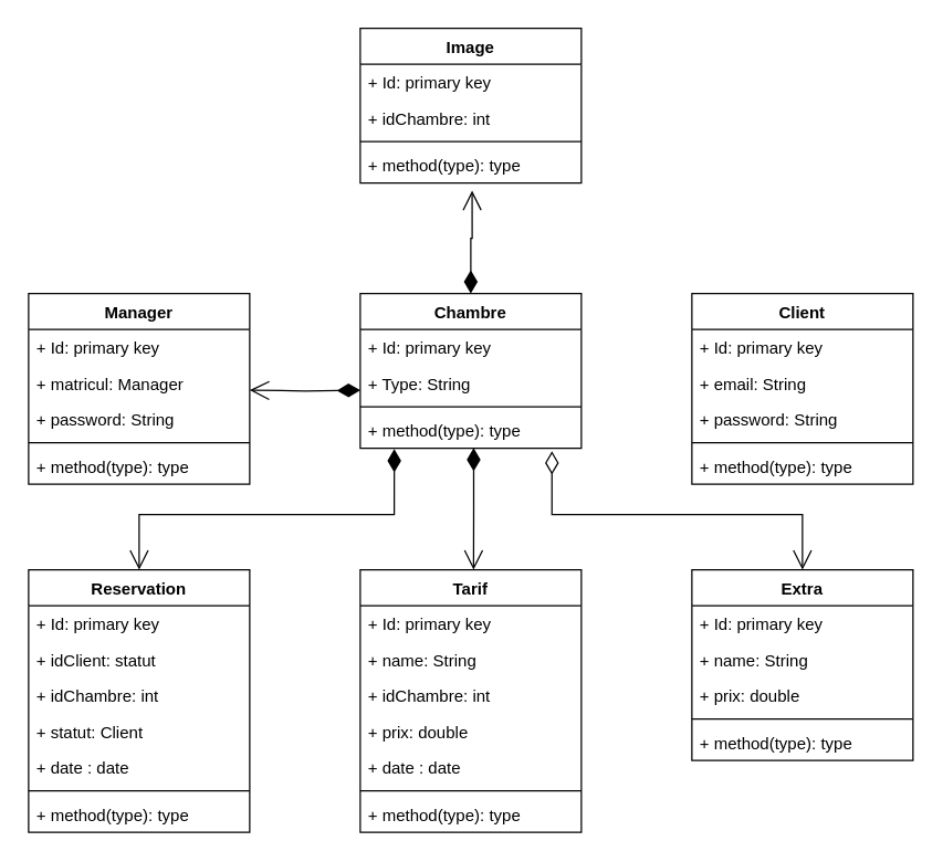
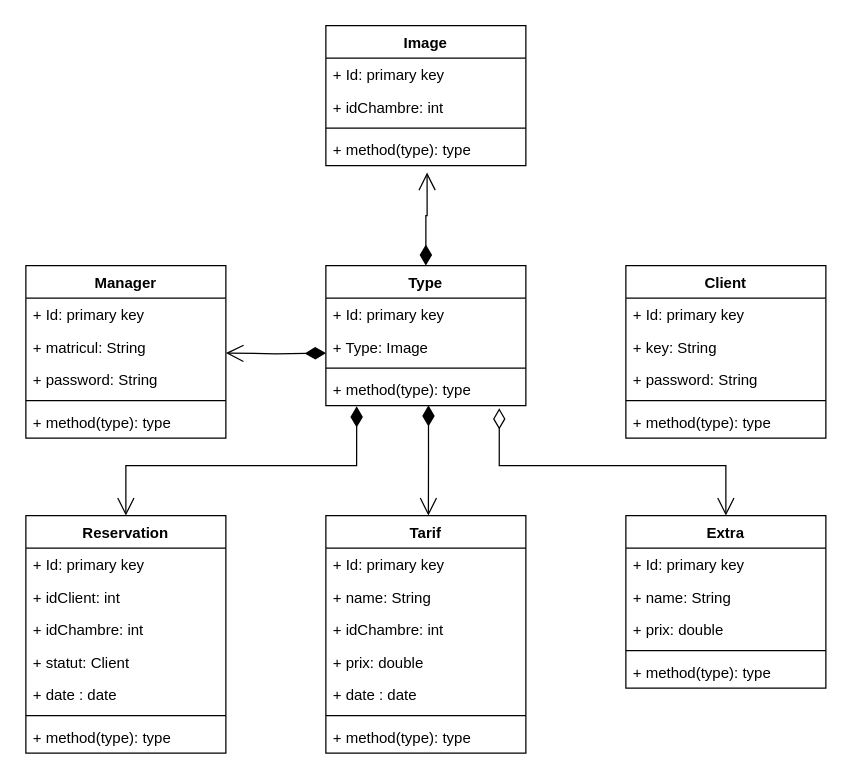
  <mxCell id="0" />
  <mxCell id="1" parent="0" />
  <mxCell id="2" value="Manager" style="swimlane;fontStyle=1;align=center;verticalAlign=top;childLayout=stackLayout;horizontal=1;startSize=26;horizontalStack=0;resizeParent=1;resizeParentMax=0;resizeLast=0;collapsible=1;marginBottom=0;" vertex="1" parent="1"><mxGeometry x="20" y="212" width="160" height="138" as="geometry" /></mxCell>
  <mxCell id="3" value="+ Id: primary key" style="text;strokeColor=none;fillColor=none;align=left;verticalAlign=top;spacingLeft=4;spacingRight=4;overflow=hidden;rotatable=0;points=[[0,0.5],[1,0.5]];portConstraint=eastwest;" vertex="1" parent="2"><mxGeometry y="26" width="160" height="26" as="geometry" /></mxCell>
- <mxCell id="4" value="+ matricul: Manager" style="text;strokeColor=none;fillColor=none;align=left;verticalAlign=top;spacingLeft=4;spacingRight=4;overflow=hidden;rotatable=0;points=[[0,0.5],[1,0.5]];portConstraint=eastwest;" vertex="1" parent="2"><mxGeometry y="52" width="160" height="26" as="geometry" /></mxCell>
+ <mxCell id="4" value="+ matricul: String" style="text;strokeColor=none;fillColor=none;align=left;verticalAlign=top;spacingLeft=4;spacingRight=4;overflow=hidden;rotatable=0;points=[[0,0.5],[1,0.5]];portConstraint=eastwest;" vertex="1" parent="2"><mxGeometry y="52" width="160" height="26" as="geometry" /></mxCell>
  <mxCell id="5" value="+ password: String" style="text;strokeColor=none;fillColor=none;align=left;verticalAlign=top;spacingLeft=4;spacingRight=4;overflow=hidden;rotatable=0;points=[[0,0.5],[1,0.5]];portConstraint=eastwest;" vertex="1" parent="2"><mxGeometry y="78" width="160" height="26" as="geometry" /></mxCell>
  <mxCell id="6" value="" style="line;strokeWidth=1;fillColor=none;align=left;verticalAlign=middle;spacingTop=-1;spacingLeft=3;spacingRight=3;rotatable=0;labelPosition=right;points=[];portConstraint=eastwest;strokeColor=inherit;" vertex="1" parent="2"><mxGeometry y="104" width="160" height="8" as="geometry" /></mxCell>
  <mxCell id="7" value="+ method(type): type" style="text;strokeColor=none;fillColor=none;align=left;verticalAlign=top;spacingLeft=4;spacingRight=4;overflow=hidden;rotatable=0;points=[[0,0.5],[1,0.5]];portConstraint=eastwest;" vertex="1" parent="2"><mxGeometry y="112" width="160" height="26" as="geometry" /></mxCell>
- <mxCell id="8" value="Chambre" style="swimlane;fontStyle=1;align=center;verticalAlign=top;childLayout=stackLayout;horizontal=1;startSize=26;horizontalStack=0;resizeParent=1;resizeParentMax=0;resizeLast=0;collapsible=1;marginBottom=0;" vertex="1" parent="1"><mxGeometry x="260" y="212" width="160" height="112" as="geometry" /></mxCell>
+ <mxCell id="8" value="Type" style="swimlane;fontStyle=1;align=center;verticalAlign=top;childLayout=stackLayout;horizontal=1;startSize=26;horizontalStack=0;resizeParent=1;resizeParentMax=0;resizeLast=0;collapsible=1;marginBottom=0;" vertex="1" parent="1"><mxGeometry x="260" y="212" width="160" height="112" as="geometry" /></mxCell>
  <mxCell id="9" value="+ Id: primary key" style="text;strokeColor=none;fillColor=none;align=left;verticalAlign=top;spacingLeft=4;spacingRight=4;overflow=hidden;rotatable=0;points=[[0,0.5],[1,0.5]];portConstraint=eastwest;" vertex="1" parent="8"><mxGeometry y="26" width="160" height="26" as="geometry" /></mxCell>
- <mxCell id="10" value="+ Type: String" style="text;strokeColor=none;fillColor=none;align=left;verticalAlign=top;spacingLeft=4;spacingRight=4;overflow=hidden;rotatable=0;points=[[0,0.5],[1,0.5]];portConstraint=eastwest;" vertex="1" parent="8"><mxGeometry y="52" width="160" height="26" as="geometry" /></mxCell>
+ <mxCell id="10" value="+ Type: Image" style="text;strokeColor=none;fillColor=none;align=left;verticalAlign=top;spacingLeft=4;spacingRight=4;overflow=hidden;rotatable=0;points=[[0,0.5],[1,0.5]];portConstraint=eastwest;" vertex="1" parent="8"><mxGeometry y="52" width="160" height="26" as="geometry" /></mxCell>
  <mxCell id="11" value="" style="line;strokeWidth=1;fillColor=none;align=left;verticalAlign=middle;spacingTop=-1;spacingLeft=3;spacingRight=3;rotatable=0;labelPosition=right;points=[];portConstraint=eastwest;strokeColor=inherit;" vertex="1" parent="8"><mxGeometry y="78" width="160" height="8" as="geometry" /></mxCell>
  <mxCell id="12" value="+ method(type): type" style="text;strokeColor=none;fillColor=none;align=left;verticalAlign=top;spacingLeft=4;spacingRight=4;overflow=hidden;rotatable=0;points=[[0,0.5],[1,0.5]];portConstraint=eastwest;" vertex="1" parent="8"><mxGeometry y="86" width="160" height="26" as="geometry" /></mxCell>
  <mxCell id="13" value="Client" style="swimlane;fontStyle=1;align=center;verticalAlign=top;childLayout=stackLayout;horizontal=1;startSize=26;horizontalStack=0;resizeParent=1;resizeParentMax=0;resizeLast=0;collapsible=1;marginBottom=0;" vertex="1" parent="1"><mxGeometry x="500" y="212" width="160" height="138" as="geometry" /></mxCell>
  <mxCell id="14" value="+ Id: primary key" style="text;strokeColor=none;fillColor=none;align=left;verticalAlign=top;spacingLeft=4;spacingRight=4;overflow=hidden;rotatable=0;points=[[0,0.5],[1,0.5]];portConstraint=eastwest;" vertex="1" parent="13"><mxGeometry y="26" width="160" height="26" as="geometry" /></mxCell>
- <mxCell id="15" value="+ email: String" style="text;strokeColor=none;fillColor=none;align=left;verticalAlign=top;spacingLeft=4;spacingRight=4;overflow=hidden;rotatable=0;points=[[0,0.5],[1,0.5]];portConstraint=eastwest;" vertex="1" parent="13"><mxGeometry y="52" width="160" height="26" as="geometry" /></mxCell>
+ <mxCell id="15" value="+ key: String" style="text;strokeColor=none;fillColor=none;align=left;verticalAlign=top;spacingLeft=4;spacingRight=4;overflow=hidden;rotatable=0;points=[[0,0.5],[1,0.5]];portConstraint=eastwest;" vertex="1" parent="13"><mxGeometry y="52" width="160" height="26" as="geometry" /></mxCell>
  <mxCell id="16" value="+ password: String" style="text;strokeColor=none;fillColor=none;align=left;verticalAlign=top;spacingLeft=4;spacingRight=4;overflow=hidden;rotatable=0;points=[[0,0.5],[1,0.5]];portConstraint=eastwest;" vertex="1" parent="13"><mxGeometry y="78" width="160" height="26" as="geometry" /></mxCell>
  <mxCell id="17" value="" style="line;strokeWidth=1;fillColor=none;align=left;verticalAlign=middle;spacingTop=-1;spacingLeft=3;spacingRight=3;rotatable=0;labelPosition=right;points=[];portConstraint=eastwest;strokeColor=inherit;" vertex="1" parent="13"><mxGeometry y="104" width="160" height="8" as="geometry" /></mxCell>
  <mxCell id="18" value="+ method(type): type" style="text;strokeColor=none;fillColor=none;align=left;verticalAlign=top;spacingLeft=4;spacingRight=4;overflow=hidden;rotatable=0;points=[[0,0.5],[1,0.5]];portConstraint=eastwest;" vertex="1" parent="13"><mxGeometry y="112" width="160" height="26" as="geometry" /></mxCell>
  <mxCell id="19" value="Reservation" style="swimlane;fontStyle=1;align=center;verticalAlign=top;childLayout=stackLayout;horizontal=1;startSize=26;horizontalStack=0;resizeParent=1;resizeParentMax=0;resizeLast=0;collapsible=1;marginBottom=0;" vertex="1" parent="1"><mxGeometry x="20" y="412" width="160" height="190" as="geometry" /></mxCell>
  <mxCell id="20" value="+ Id: primary key" style="text;strokeColor=none;fillColor=none;align=left;verticalAlign=top;spacingLeft=4;spacingRight=4;overflow=hidden;rotatable=0;points=[[0,0.5],[1,0.5]];portConstraint=eastwest;" vertex="1" parent="19"><mxGeometry y="26" width="160" height="26" as="geometry" /></mxCell>
- <mxCell id="21" value="+ idClient: statut&#10;" style="text;strokeColor=none;fillColor=none;align=left;verticalAlign=top;spacingLeft=4;spacingRight=4;overflow=hidden;rotatable=0;points=[[0,0.5],[1,0.5]];portConstraint=eastwest;" vertex="1" parent="19"><mxGeometry y="52" width="160" height="26" as="geometry" /></mxCell>
+ <mxCell id="21" value="+ idClient: int&#10;" style="text;strokeColor=none;fillColor=none;align=left;verticalAlign=top;spacingLeft=4;spacingRight=4;overflow=hidden;rotatable=0;points=[[0,0.5],[1,0.5]];portConstraint=eastwest;" vertex="1" parent="19"><mxGeometry y="52" width="160" height="26" as="geometry" /></mxCell>
  <mxCell id="22" value="+ idChambre: int&#10;" style="text;strokeColor=none;fillColor=none;align=left;verticalAlign=top;spacingLeft=4;spacingRight=4;overflow=hidden;rotatable=0;points=[[0,0.5],[1,0.5]];portConstraint=eastwest;" vertex="1" parent="19"><mxGeometry y="78" width="160" height="26" as="geometry" /></mxCell>
  <mxCell id="23" value="+ statut: Client" style="text;strokeColor=none;fillColor=none;align=left;verticalAlign=top;spacingLeft=4;spacingRight=4;overflow=hidden;rotatable=0;points=[[0,0.5],[1,0.5]];portConstraint=eastwest;" vertex="1" parent="19"><mxGeometry y="104" width="160" height="26" as="geometry" /></mxCell>
  <mxCell id="24" value="+ date : date" style="text;strokeColor=none;fillColor=none;align=left;verticalAlign=top;spacingLeft=4;spacingRight=4;overflow=hidden;rotatable=0;points=[[0,0.5],[1,0.5]];portConstraint=eastwest;" vertex="1" parent="19"><mxGeometry y="130" width="160" height="26" as="geometry" /></mxCell>
  <mxCell id="25" value="" style="line;strokeWidth=1;fillColor=none;align=left;verticalAlign=middle;spacingTop=-1;spacingLeft=3;spacingRight=3;rotatable=0;labelPosition=right;points=[];portConstraint=eastwest;strokeColor=inherit;" vertex="1" parent="19"><mxGeometry y="156" width="160" height="8" as="geometry" /></mxCell>
  <mxCell id="26" value="+ method(type): type" style="text;strokeColor=none;fillColor=none;align=left;verticalAlign=top;spacingLeft=4;spacingRight=4;overflow=hidden;rotatable=0;points=[[0,0.5],[1,0.5]];portConstraint=eastwest;" vertex="1" parent="19"><mxGeometry y="164" width="160" height="26" as="geometry" /></mxCell>
  <mxCell id="27" value="Tarif" style="swimlane;fontStyle=1;align=center;verticalAlign=top;childLayout=stackLayout;horizontal=1;startSize=26;horizontalStack=0;resizeParent=1;resizeParentMax=0;resizeLast=0;collapsible=1;marginBottom=0;" vertex="1" parent="1"><mxGeometry x="260" y="412" width="160" height="190" as="geometry" /></mxCell>
  <mxCell id="28" value="+ Id: primary key" style="text;strokeColor=none;fillColor=none;align=left;verticalAlign=top;spacingLeft=4;spacingRight=4;overflow=hidden;rotatable=0;points=[[0,0.5],[1,0.5]];portConstraint=eastwest;" vertex="1" parent="27"><mxGeometry y="26" width="160" height="26" as="geometry" /></mxCell>
  <mxCell id="29" value="+ name: String" style="text;strokeColor=none;fillColor=none;align=left;verticalAlign=top;spacingLeft=4;spacingRight=4;overflow=hidden;rotatable=0;points=[[0,0.5],[1,0.5]];portConstraint=eastwest;" vertex="1" parent="27"><mxGeometry y="52" width="160" height="26" as="geometry" /></mxCell>
  <mxCell id="30" value="+ idChambre: int" style="text;strokeColor=none;fillColor=none;align=left;verticalAlign=top;spacingLeft=4;spacingRight=4;overflow=hidden;rotatable=0;points=[[0,0.5],[1,0.5]];portConstraint=eastwest;" vertex="1" parent="27"><mxGeometry y="78" width="160" height="26" as="geometry" /></mxCell>
  <mxCell id="31" value="+ prix: double" style="text;strokeColor=none;fillColor=none;align=left;verticalAlign=top;spacingLeft=4;spacingRight=4;overflow=hidden;rotatable=0;points=[[0,0.5],[1,0.5]];portConstraint=eastwest;" vertex="1" parent="27"><mxGeometry y="104" width="160" height="26" as="geometry" /></mxCell>
  <mxCell id="32" value="+ date : date&#10;" style="text;strokeColor=none;fillColor=none;align=left;verticalAlign=top;spacingLeft=4;spacingRight=4;overflow=hidden;rotatable=0;points=[[0,0.5],[1,0.5]];portConstraint=eastwest;" vertex="1" parent="27"><mxGeometry y="130" width="160" height="26" as="geometry" /></mxCell>
  <mxCell id="33" value="" style="line;strokeWidth=1;fillColor=none;align=left;verticalAlign=middle;spacingTop=-1;spacingLeft=3;spacingRight=3;rotatable=0;labelPosition=right;points=[];portConstraint=eastwest;strokeColor=inherit;" vertex="1" parent="27"><mxGeometry y="156" width="160" height="8" as="geometry" /></mxCell>
  <mxCell id="34" value="+ method(type): type" style="text;strokeColor=none;fillColor=none;align=left;verticalAlign=top;spacingLeft=4;spacingRight=4;overflow=hidden;rotatable=0;points=[[0,0.5],[1,0.5]];portConstraint=eastwest;" vertex="1" parent="27"><mxGeometry y="164" width="160" height="26" as="geometry" /></mxCell>
  <mxCell id="35" value="Extra" style="swimlane;fontStyle=1;align=center;verticalAlign=top;childLayout=stackLayout;horizontal=1;startSize=26;horizontalStack=0;resizeParent=1;resizeParentMax=0;resizeLast=0;collapsible=1;marginBottom=0;" vertex="1" parent="1"><mxGeometry x="500" y="412" width="160" height="138" as="geometry" /></mxCell>
  <mxCell id="36" value="+ Id: primary key" style="text;strokeColor=none;fillColor=none;align=left;verticalAlign=top;spacingLeft=4;spacingRight=4;overflow=hidden;rotatable=0;points=[[0,0.5],[1,0.5]];portConstraint=eastwest;" vertex="1" parent="35"><mxGeometry y="26" width="160" height="26" as="geometry" /></mxCell>
  <mxCell id="37" value="+ name: String" style="text;strokeColor=none;fillColor=none;align=left;verticalAlign=top;spacingLeft=4;spacingRight=4;overflow=hidden;rotatable=0;points=[[0,0.5],[1,0.5]];portConstraint=eastwest;" vertex="1" parent="35"><mxGeometry y="52" width="160" height="26" as="geometry" /></mxCell>
  <mxCell id="38" value="+ prix: double" style="text;strokeColor=none;fillColor=none;align=left;verticalAlign=top;spacingLeft=4;spacingRight=4;overflow=hidden;rotatable=0;points=[[0,0.5],[1,0.5]];portConstraint=eastwest;" vertex="1" parent="35"><mxGeometry y="78" width="160" height="26" as="geometry" /></mxCell>
  <mxCell id="39" value="" style="line;strokeWidth=1;fillColor=none;align=left;verticalAlign=middle;spacingTop=-1;spacingLeft=3;spacingRight=3;rotatable=0;labelPosition=right;points=[];portConstraint=eastwest;strokeColor=inherit;" vertex="1" parent="35"><mxGeometry y="104" width="160" height="8" as="geometry" /></mxCell>
  <mxCell id="40" value="+ method(type): type" style="text;strokeColor=none;fillColor=none;align=left;verticalAlign=top;spacingLeft=4;spacingRight=4;overflow=hidden;rotatable=0;points=[[0,0.5],[1,0.5]];portConstraint=eastwest;" vertex="1" parent="35"><mxGeometry y="112" width="160" height="26" as="geometry" /></mxCell>
  <mxCell id="41" value="Image" style="swimlane;fontStyle=1;align=center;verticalAlign=top;childLayout=stackLayout;horizontal=1;startSize=26;horizontalStack=0;resizeParent=1;resizeParentMax=0;resizeLast=0;collapsible=1;marginBottom=0;" vertex="1" parent="1"><mxGeometry x="260" y="20" width="160" height="112" as="geometry" /></mxCell>
  <mxCell id="42" value="+ Id: primary key" style="text;strokeColor=none;fillColor=none;align=left;verticalAlign=top;spacingLeft=4;spacingRight=4;overflow=hidden;rotatable=0;points=[[0,0.5],[1,0.5]];portConstraint=eastwest;" vertex="1" parent="41"><mxGeometry y="26" width="160" height="26" as="geometry" /></mxCell>
  <mxCell id="43" value="+ idChambre: int" style="text;strokeColor=none;fillColor=none;align=left;verticalAlign=top;spacingLeft=4;spacingRight=4;overflow=hidden;rotatable=0;points=[[0,0.5],[1,0.5]];portConstraint=eastwest;" vertex="1" parent="41"><mxGeometry y="52" width="160" height="26" as="geometry" /></mxCell>
  <mxCell id="44" value="" style="line;strokeWidth=1;fillColor=none;align=left;verticalAlign=middle;spacingTop=-1;spacingLeft=3;spacingRight=3;rotatable=0;labelPosition=right;points=[];portConstraint=eastwest;strokeColor=inherit;" vertex="1" parent="41"><mxGeometry y="78" width="160" height="8" as="geometry" /></mxCell>
  <mxCell id="45" value="+ method(type): type" style="text;strokeColor=none;fillColor=none;align=left;verticalAlign=top;spacingLeft=4;spacingRight=4;overflow=hidden;rotatable=0;points=[[0,0.5],[1,0.5]];portConstraint=eastwest;" vertex="1" parent="41"><mxGeometry y="86" width="160" height="26" as="geometry" /></mxCell>
  <mxCell id="46" value="" style="endArrow=open;html=1;endSize=12;startArrow=diamondThin;startSize=14;startFill=1;edgeStyle=orthogonalEdgeStyle;align=left;verticalAlign=bottom;rounded=0;exitX=0.513;exitY=0.992;exitDx=0;exitDy=0;exitPerimeter=0;" edge="1" parent="1" source="12"><mxGeometry x="-1" y="3" relative="1" as="geometry"><mxPoint x="340" y="342" as="sourcePoint" /><mxPoint x="342" y="412" as="targetPoint" /></mxGeometry></mxCell>
  <mxCell id="47" value="" style="endArrow=open;html=1;endSize=12;startArrow=diamondThin;startSize=14;startFill=1;edgeStyle=orthogonalEdgeStyle;align=left;verticalAlign=bottom;rounded=0;entryX=0.5;entryY=0;entryDx=0;entryDy=0;exitX=0.154;exitY=1.023;exitDx=0;exitDy=0;exitPerimeter=0;" edge="1" parent="1" source="12" target="19"><mxGeometry x="-1" y="3" relative="1" as="geometry"><mxPoint x="284" y="332" as="sourcePoint" /><mxPoint x="352" y="422" as="targetPoint" /><Array as="points"><mxPoint x="285" y="372" /><mxPoint x="100" y="372" /></Array></mxGeometry></mxCell>
  <mxCell id="48" value="" style="endArrow=open;html=1;endSize=12;startArrow=diamondThin;startSize=14;startFill=0;edgeStyle=orthogonalEdgeStyle;rounded=0;entryX=0.5;entryY=0;entryDx=0;entryDy=0;exitX=0.867;exitY=1.083;exitDx=0;exitDy=0;exitPerimeter=0;" edge="1" parent="1" source="12" target="35"><mxGeometry relative="1" as="geometry"><mxPoint x="380" y="372" as="sourcePoint" /><mxPoint x="260" y="172" as="targetPoint" /><Array as="points"><mxPoint x="399" y="372" /><mxPoint x="580" y="372" /></Array></mxGeometry></mxCell>
  <mxCell id="49" value="" style="endArrow=open;html=1;endSize=12;startArrow=diamondThin;startSize=14;startFill=1;edgeStyle=orthogonalEdgeStyle;align=left;verticalAlign=bottom;rounded=0;exitX=0.5;exitY=0;exitDx=0;exitDy=0;entryX=0.506;entryY=1.212;entryDx=0;entryDy=0;entryPerimeter=0;" edge="1" parent="1" source="8" target="45"><mxGeometry x="-1" y="3" relative="1" as="geometry"><mxPoint x="352.08" y="333.792" as="sourcePoint" /><mxPoint x="400" y="192" as="targetPoint" /><Array as="points"><mxPoint x="340" y="172" /><mxPoint x="341" y="172" /></Array></mxGeometry></mxCell>
  <mxCell id="50" value="" style="endArrow=open;html=1;endSize=12;startArrow=diamondThin;startSize=14;startFill=1;edgeStyle=orthogonalEdgeStyle;align=left;verticalAlign=bottom;rounded=0;entryX=1;entryY=0.692;entryDx=0;entryDy=0;entryPerimeter=0;" edge="1" parent="1" target="4"><mxGeometry x="-1" y="3" relative="1" as="geometry"><mxPoint x="260" y="282" as="sourcePoint" /><mxPoint x="210" y="262" as="targetPoint" /><Array as="points" /></mxGeometry></mxCell>
